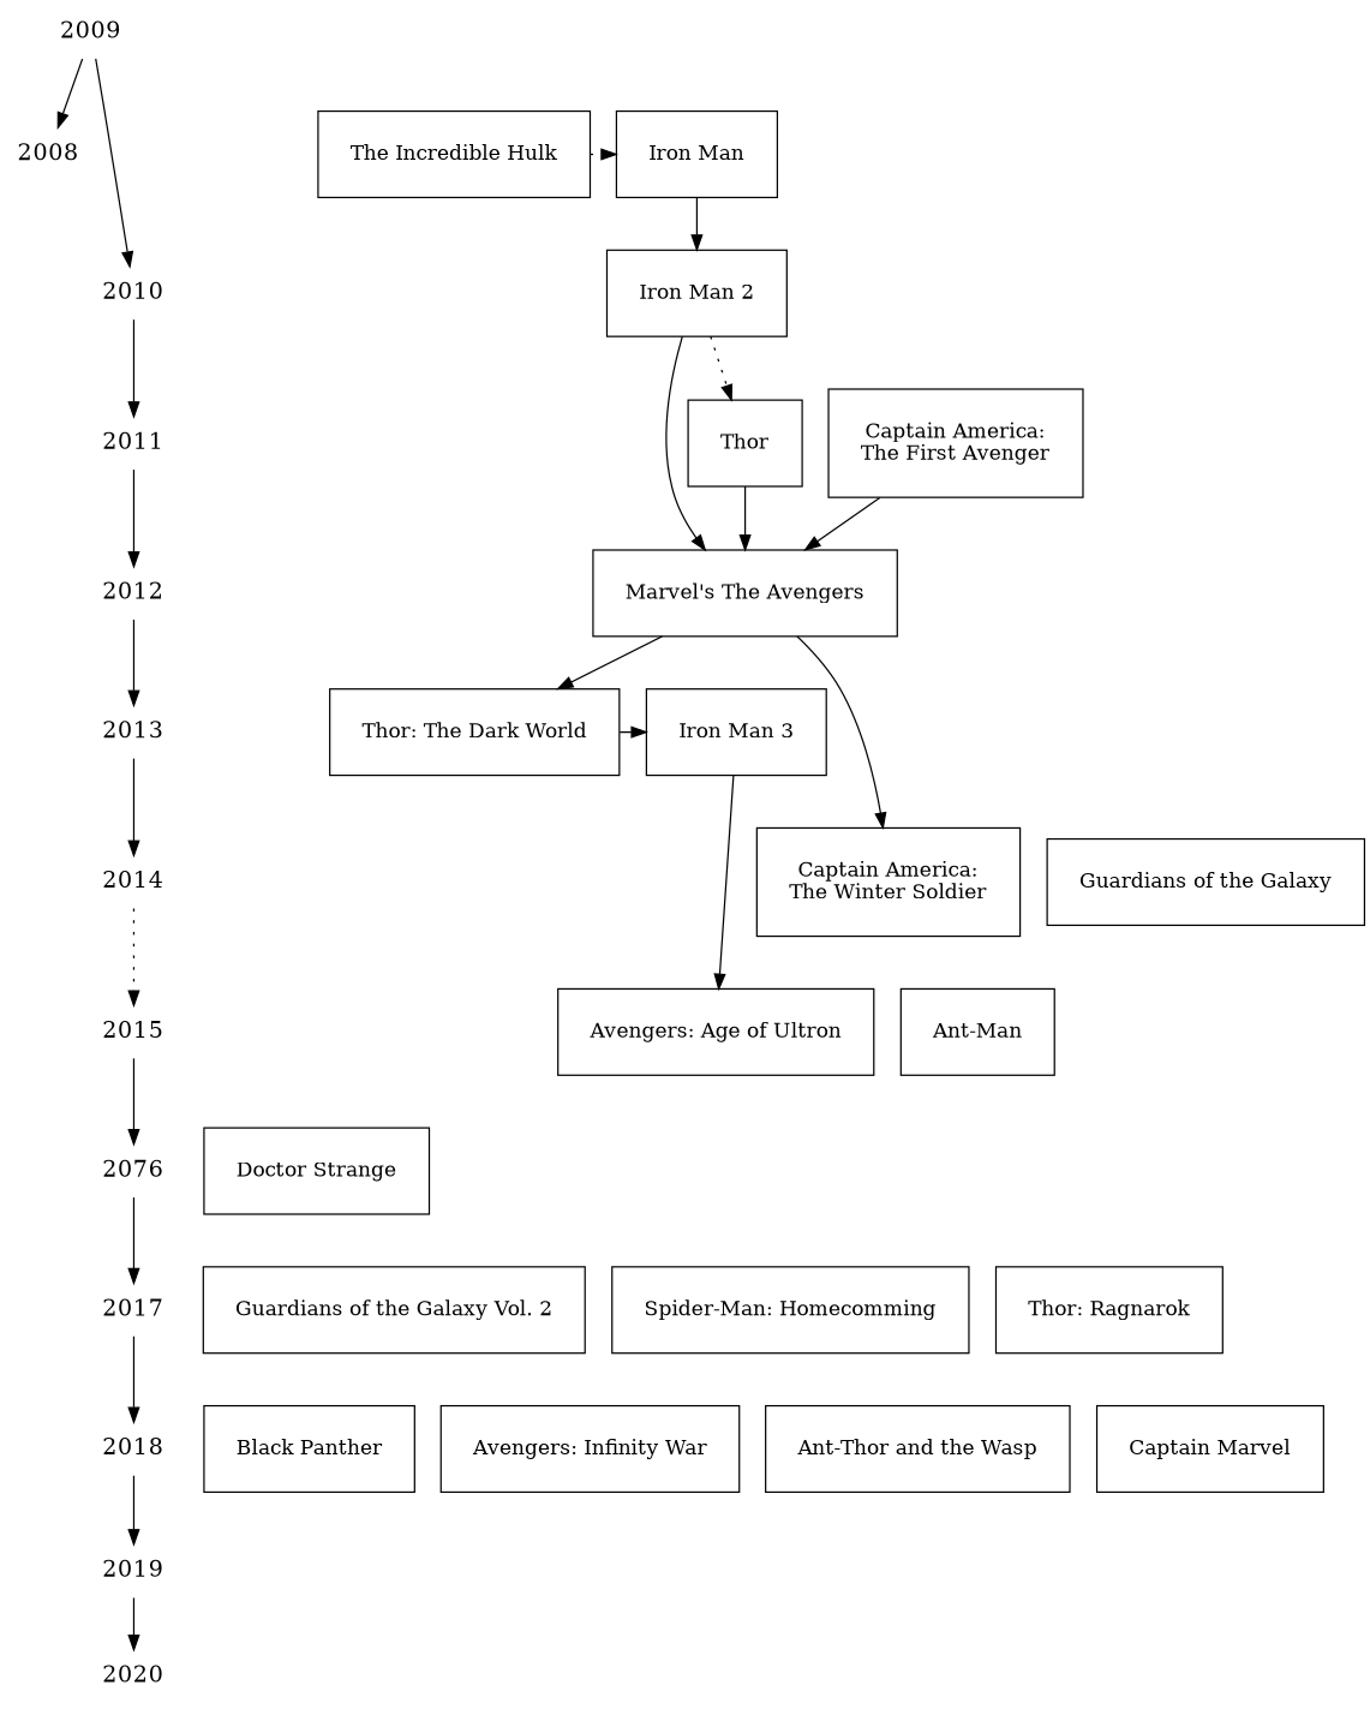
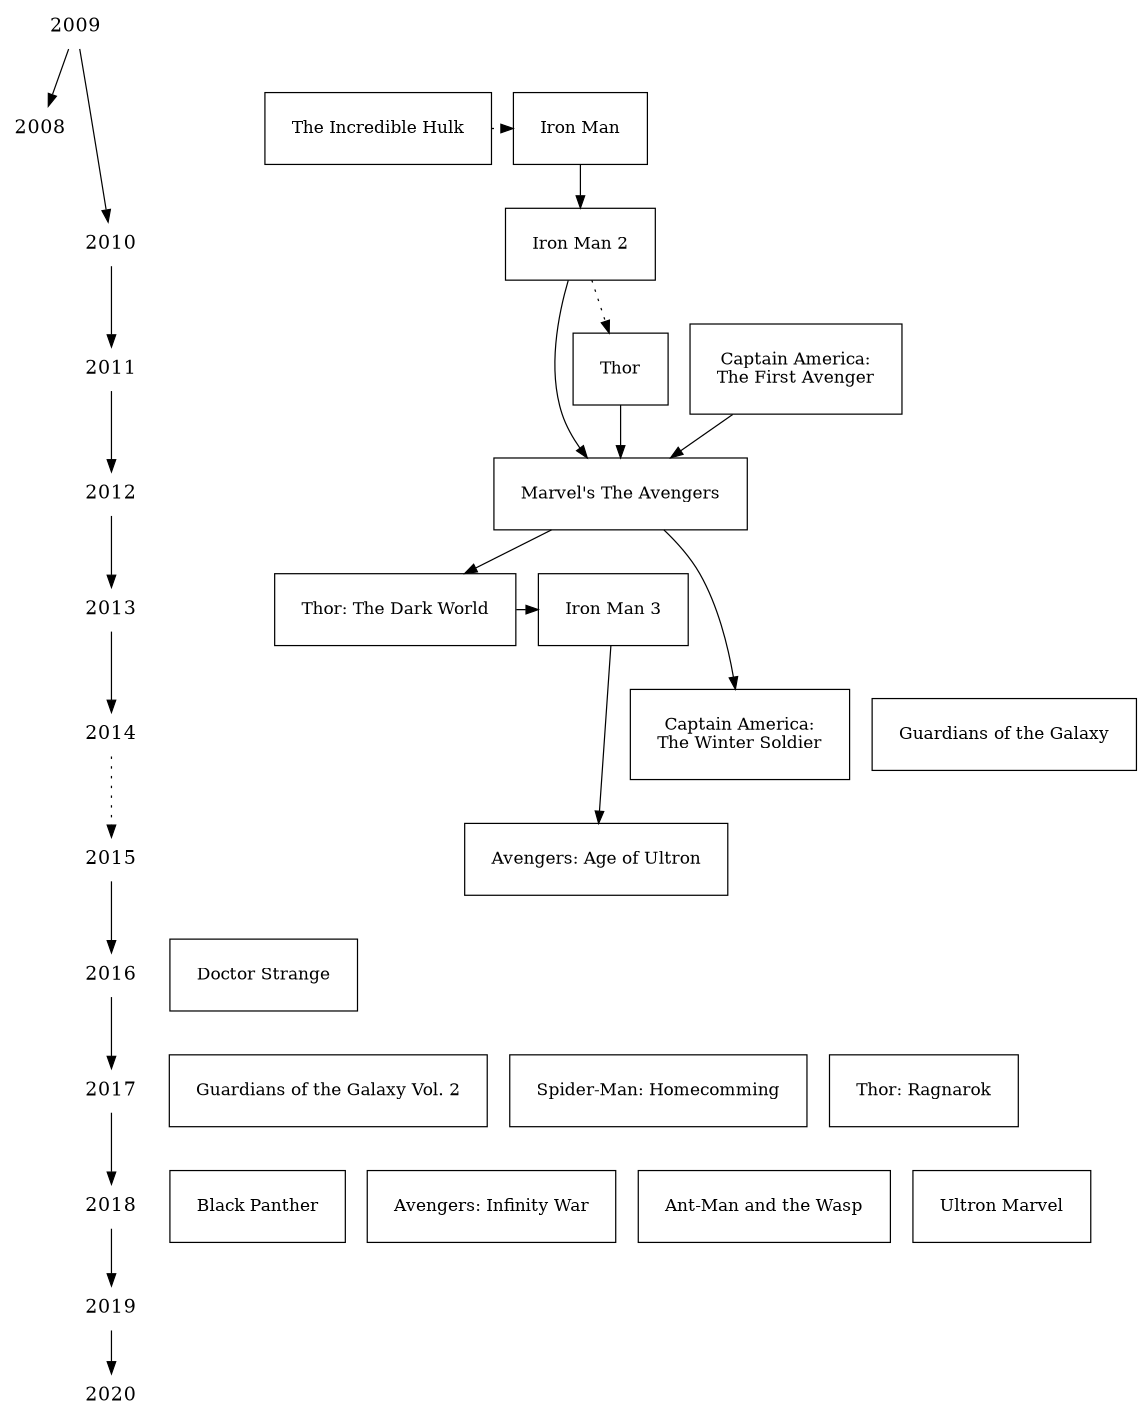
  digraph {
    node [shape=box margin=0.3]
    2008 [fontsize=16 shape=plaintext margin=""]
    2009 [fontsize=16 shape=plaintext margin=""]
    2010 [fontsize=16 shape=plaintext margin=""]
    2011 [fontsize=16 shape=plaintext margin=""]
    2012 [fontsize=16 shape=plaintext margin=""]
    2013 [fontsize=16 shape=plaintext margin=""]
    2014 [fontsize=16 shape=plaintext margin=""]
    2015 [fontsize=16 shape=plaintext margin=""]
-   2016 [fontsize=16 shape=plaintext label=2076 margin=""]
+   2016 [fontsize=16 shape=plaintext margin=""]
    2017 [fontsize=16 shape=plaintext margin=""]
    2018 [fontsize=16 shape=plaintext margin=""]
    2019 [fontsize=16 shape=plaintext margin=""]
    2020 [fontsize=16 shape=plaintext margin=""]
    n14 [label="Iron Man"]
    n15 [label="The Incredible Hulk"]
    n16 [label="Iron Man 2"]
    n17 [label=Thor]
    n18 [label="Captain America:\nThe First Avenger"]
    n19 [label="Marvel's The Avengers"]
    n20 [label="Iron Man 3"]
    n21 [label="Thor: The Dark World"]
    n22 [label="Captain America:\nThe Winter Soldier"]
    n23 [label="Guardians of the Galaxy"]
    n24 [label="Avengers: Age of Ultron"]
-   n25 [label="Ant-Man"]
    n26 [label="Doctor Strange"]
    n27 [label="Guardians of the Galaxy Vol. 2"]
    n28 [label="Spider-Man: Homecomming"]
    n29 [label="Thor: Ragnarok"]
    n30 [label="Black Panther"]
    n31 [label="Avengers: Infinity War"]
-   n32 [label="Ant-Thor and the Wasp"]
-   n33 [label="Captain Marvel"]
+   n32 [label="Ant-Man and the Wasp"]
+   n33 [label="Ultron Marvel"]
    subgraph sub_1 {
      2008
      2009
      2010
      2011
      2012
      2013
      2014
      2015
      2016
      2017
      2018
      2019
      2020
    }
    subgraph sub_2 {
      rank=same
      2008
      n14
      n15
    }
    subgraph sub_3 {
      rank=same
      2010
      n16
    }
    subgraph sub_4 {
      rank=same
      2011
      n17
      n18
    }
    subgraph sub_5 {
      rank=same
      2012
      n19
    }
    subgraph sub_6 {
      rank=same
      2013
      n20
      n21
    }
    subgraph sub_7 {
      rank=same
      2014
      n22
      n23
    }
    subgraph sub_8 {
      rank=same
      2015
      n24
-     n25
    }
    subgraph sub_9 {
      rank=same
      2016
      n26
    }
    subgraph sub_10 {
      rank=same
      2017
      n27
      n28
      n29
    }
    subgraph sub_11 {
      rank=same
      2018
      n30
      n31
      n32
      n33
    }
    2009 -> 2008
    2009 -> 2010
    2010 -> 2011
    2011 -> 2012
    2012 -> 2013
    2013 -> 2014
    2014 -> 2015 [style=dotted]
    2015 -> 2016
    2016 -> 2017
    2017 -> 2018
    2018 -> 2019
    2019 -> 2020
    n14 -> n16
    n15 -> n14 [style=dotted]
    n16 -> n17 [style=dotted]
    n16 -> n19
    n17 -> n19
    n18 -> n19
    n19 -> n21
    n19 -> n22
    n20 -> n24
    n21 -> n20
  }
